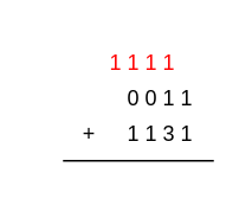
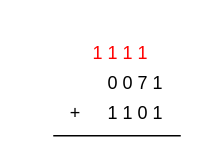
  <mxCell id="0" />
  <mxCell id="1" parent="0" />
  <mxCell id="2" value="+" style="text;html=1;strokeColor=none;fillColor=none;align=center;verticalAlign=middle;whiteSpace=wrap;rounded=0;" vertex="1" parent="1"><mxGeometry x="20" y="60" width="60" height="30" as="geometry" /></mxCell>
- <mxCell id="3" value="1 1 3 1" style="text;html=1;strokeColor=none;fillColor=none;align=center;verticalAlign=middle;whiteSpace=wrap;rounded=0;" vertex="1" parent="1"><mxGeometry x="60" y="60" width="60" height="30" as="geometry" /></mxCell>
- <mxCell id="4" value="0 0 1 1" style="text;html=1;strokeColor=none;fillColor=none;align=center;verticalAlign=middle;whiteSpace=wrap;rounded=0;" vertex="1" parent="1"><mxGeometry x="60" y="40" width="60" height="30" as="geometry" /></mxCell>
+ <mxCell id="3" value="1 1 0 1" style="text;html=1;strokeColor=none;fillColor=none;align=center;verticalAlign=middle;whiteSpace=wrap;rounded=0;" vertex="1" parent="1"><mxGeometry x="60" y="60" width="60" height="30" as="geometry" /></mxCell>
+ <mxCell id="4" value="0 0 7 1" style="text;html=1;strokeColor=none;fillColor=none;align=center;verticalAlign=middle;whiteSpace=wrap;rounded=0;" vertex="1" parent="1"><mxGeometry x="60" y="40" width="60" height="30" as="geometry" /></mxCell>
  <mxCell id="5" value="" style="endArrow=none;html=1;rounded=0;exitX=0.25;exitY=1;exitDx=0;exitDy=0;entryX=1;entryY=1;entryDx=0;entryDy=0;" edge="1" parent="1" source="2" target="3"><mxGeometry width="50" height="50" relative="1" as="geometry"><mxPoint x="150" y="260" as="sourcePoint" /><mxPoint x="200" y="210" as="targetPoint" /></mxGeometry></mxCell>
  <mxCell id="6" value="1 1 1 1" style="text;html=1;strokeColor=none;fillColor=none;align=center;verticalAlign=middle;whiteSpace=wrap;rounded=0;fontColor=#FF0000;" vertex="1" parent="1"><mxGeometry x="50" y="20" width="60" height="30" as="geometry" /></mxCell>
